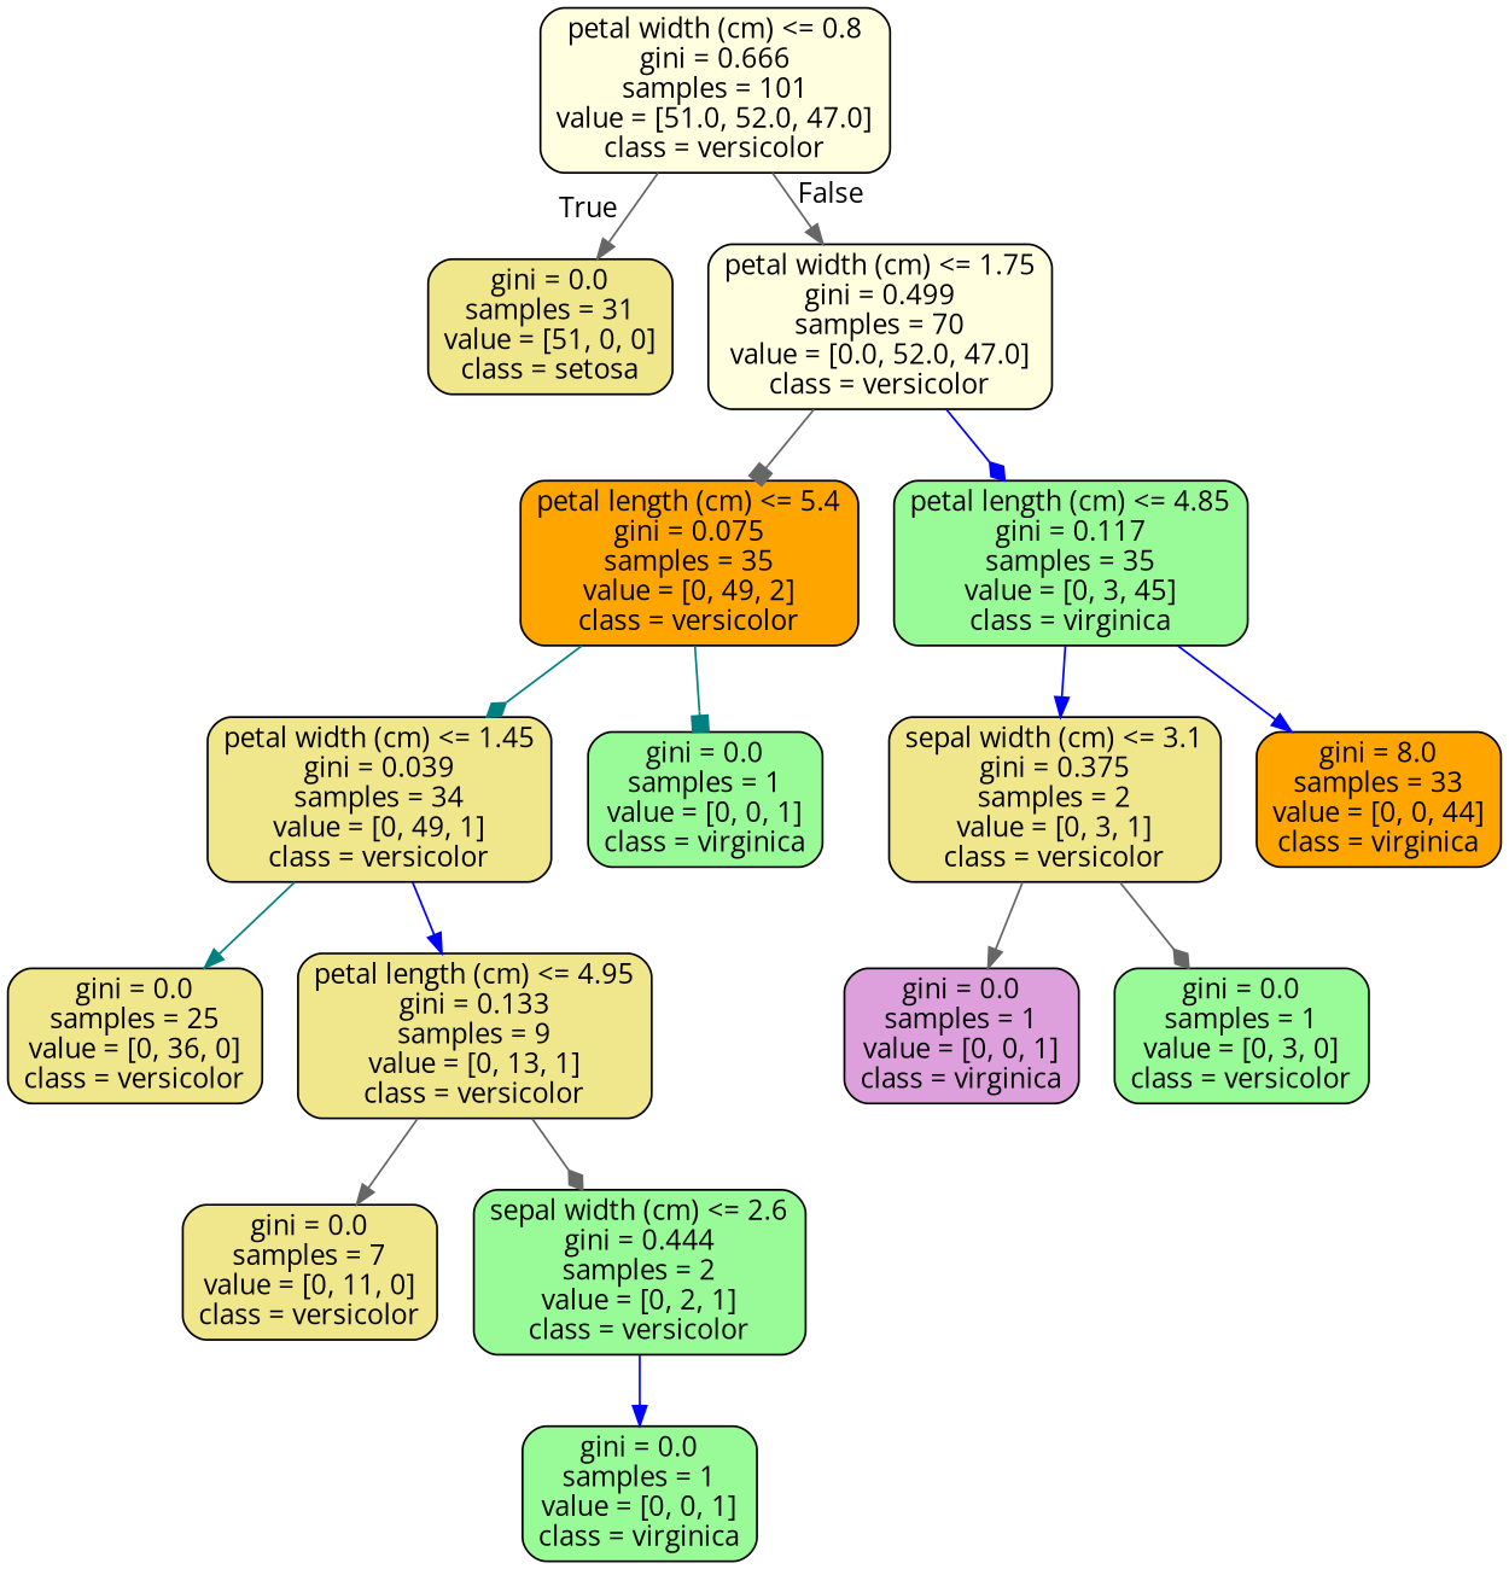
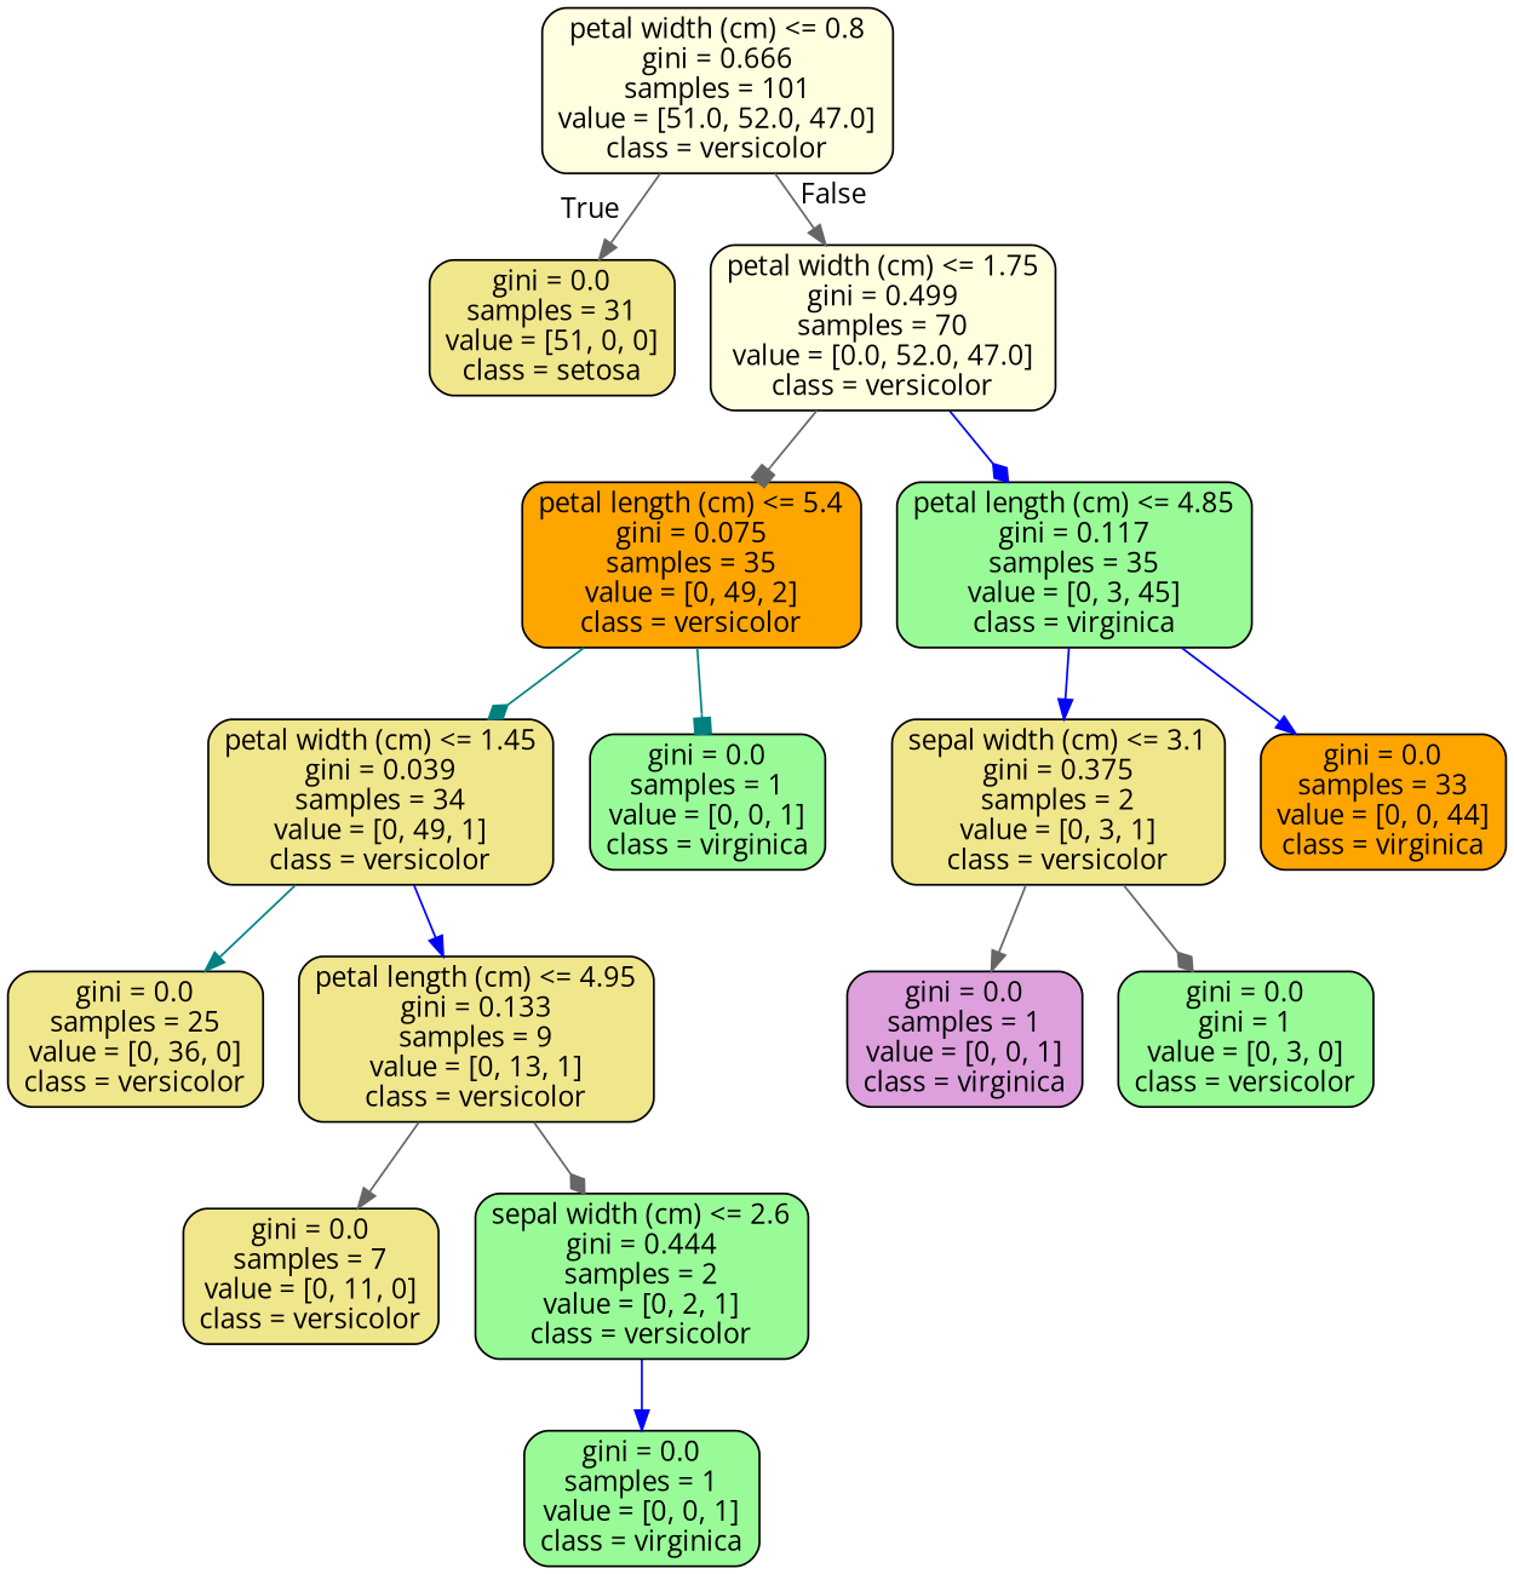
  digraph {
    fontname="Open Sans"
    node [color=black fillcolor=khaki fontname="Open Sans" shape=box style="filled, rounded"]
    edge [arrowhead=normal color=gray40 fontname="Open Sans"]
    n1 [fillcolor=lightyellow label="petal width (cm) <= 0.8\ngini = 0.666\nsamples = 101\nvalue = [51.0, 52.0, 47.0]\nclass = versicolor"]
    n2 [label="gini = 0.0\nsamples = 31\nvalue = [51, 0, 0]\nclass = setosa"]
    n3 [fillcolor=lightyellow label="petal width (cm) <= 1.75\ngini = 0.499\nsamples = 70\nvalue = [0.0, 52.0, 47.0]\nclass = versicolor"]
    n4 [fillcolor=orange label="petal length (cm) <= 5.4\ngini = 0.075\nsamples = 35\nvalue = [0, 49, 2]\nclass = versicolor"]
    n5 [fillcolor=palegreen label="petal length (cm) <= 4.85\ngini = 0.117\nsamples = 35\nvalue = [0, 3, 45]\nclass = virginica"]
    n6 [label="petal width (cm) <= 1.45\ngini = 0.039\nsamples = 34\nvalue = [0, 49, 1]\nclass = versicolor"]
    n7 [fillcolor=palegreen label="gini = 0.0\nsamples = 1\nvalue = [0, 0, 1]\nclass = virginica"]
    n8 [label="sepal width (cm) <= 3.1\ngini = 0.375\nsamples = 2\nvalue = [0, 3, 1]\nclass = versicolor"]
-   n9 [fillcolor=orange label="gini = 8.0\nsamples = 33\nvalue = [0, 0, 44]\nclass = virginica"]
+   n9 [fillcolor=orange label="gini = 0.0\nsamples = 33\nvalue = [0, 0, 44]\nclass = virginica"]
    n10 [label="gini = 0.0\nsamples = 25\nvalue = [0, 36, 0]\nclass = versicolor"]
    n11 [label="petal length (cm) <= 4.95\ngini = 0.133\nsamples = 9\nvalue = [0, 13, 1]\nclass = versicolor"]
    n12 [label="gini = 0.0\nsamples = 7\nvalue = [0, 11, 0]\nclass = versicolor"]
    n13 [fillcolor=palegreen label="sepal width (cm) <= 2.6\ngini = 0.444\nsamples = 2\nvalue = [0, 2, 1]\nclass = versicolor"]
    n14 [fillcolor=palegreen label="gini = 0.0\nsamples = 1\nvalue = [0, 0, 1]\nclass = virginica"]
    n15 [fillcolor=plum label="gini = 0.0\nsamples = 1\nvalue = [0, 0, 1]\nclass = virginica"]
-   n16 [fillcolor=palegreen label="gini = 0.0\nsamples = 1\nvalue = [0, 3, 0]\nclass = versicolor"]
+   n16 [fillcolor=palegreen label="gini = 0.0\ngini = 1\nvalue = [0, 3, 0]\nclass = versicolor"]
    n1 -> n2 [headlabel=True labelangle=45 labeldistance=2.5]
    n1 -> n3 [headlabel=False labelangle=-45 labeldistance=2.5]
    n3 -> n4 [arrowhead=box]
    n3 -> n5 [arrowhead=diamond color=blue]
    n4 -> n6 [arrowhead=diamond color=teal]
    n4 -> n7 [arrowhead=box color=teal]
    n5 -> n8 [color=blue]
    n5 -> n9 [color=blue]
    n6 -> n10 [color=teal]
    n6 -> n11 [color=blue]
    n8 -> n15
    n8 -> n16 [arrowhead=diamond]
    n11 -> n12
    n11 -> n13 [arrowhead=diamond]
    n13 -> n14 [color=blue]
  }
